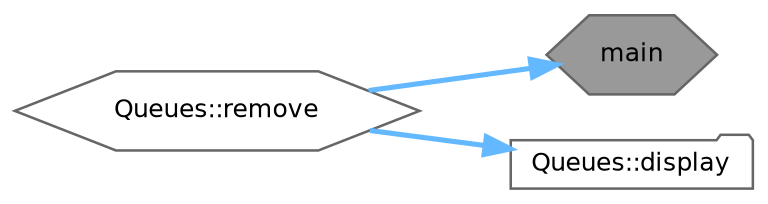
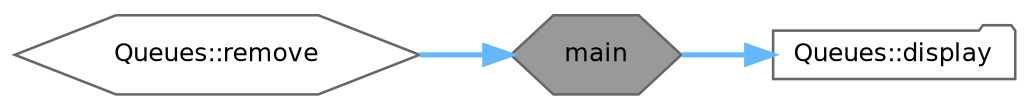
  digraph {
    rankdir=LR
    node [color=grey40 fillcolor=white fontname=Helvetica fontsize=10 shape=hexagon style=filled]
    edge [color=steelblue1 fontname=Helvetica fontsize=10 labelfontname=Helvetica labelfontsize=10 style=bold]
    n1 [color=gray40 fillcolor=grey60 fontcolor=black height=0.2 label=main width=0.4]
    n2 [height=0.2 label="Queues::display" shape=folder width=0.4]
    n3 [height=0.2 label="Queues::remove" width=0.4]
-   n3 -> n2
+   n1 -> n2
    n3 -> n1
  }
